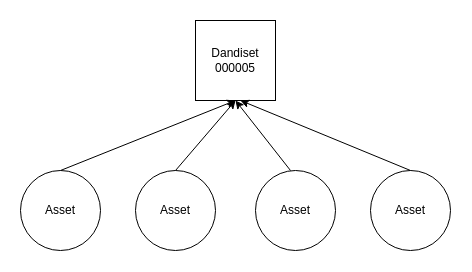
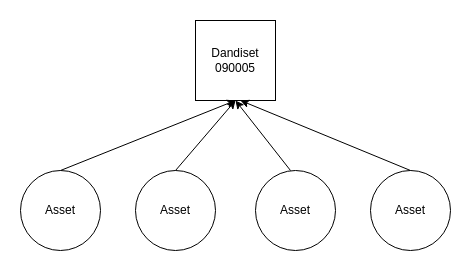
  <mxCell id="0" />
  <mxCell id="1" parent="0" />
  <mxCell id="2" value="" style="whiteSpace=wrap;html=1;aspect=fixed;" vertex="1" parent="1"><mxGeometry x="195" y="20" width="80" height="80" as="geometry" /></mxCell>
- <mxCell id="3" value="Dandiset 000005" style="text;html=1;align=center;verticalAlign=middle;whiteSpace=wrap;rounded=0;" vertex="1" parent="1"><mxGeometry x="205" y="45" width="60" height="30" as="geometry" /></mxCell>
+ <mxCell id="3" value="Dandiset 090005" style="text;html=1;align=center;verticalAlign=middle;whiteSpace=wrap;rounded=0;" vertex="1" parent="1"><mxGeometry x="205" y="45" width="60" height="30" as="geometry" /></mxCell>
  <mxCell id="4" value="" style="ellipse;whiteSpace=wrap;html=1;aspect=fixed;" vertex="1" parent="1"><mxGeometry x="20" y="170" width="80" height="80" as="geometry" /></mxCell>
  <mxCell id="5" value="Asset" style="text;html=1;align=center;verticalAlign=middle;whiteSpace=wrap;rounded=0;" vertex="1" parent="1"><mxGeometry x="30" y="195" width="60" height="30" as="geometry" /></mxCell>
  <mxCell id="6" value="" style="ellipse;whiteSpace=wrap;html=1;aspect=fixed;" vertex="1" parent="1"><mxGeometry x="135" y="170" width="80" height="80" as="geometry" /></mxCell>
  <mxCell id="7" value="Asset" style="text;html=1;align=center;verticalAlign=middle;whiteSpace=wrap;rounded=0;" vertex="1" parent="1"><mxGeometry x="145" y="195" width="60" height="30" as="geometry" /></mxCell>
  <mxCell id="8" value="" style="ellipse;whiteSpace=wrap;html=1;aspect=fixed;" vertex="1" parent="1"><mxGeometry x="255" y="170" width="80" height="80" as="geometry" /></mxCell>
  <mxCell id="9" value="Asset" style="text;html=1;align=center;verticalAlign=middle;whiteSpace=wrap;rounded=0;" vertex="1" parent="1"><mxGeometry x="265" y="195" width="60" height="30" as="geometry" /></mxCell>
  <mxCell id="10" value="" style="ellipse;whiteSpace=wrap;html=1;aspect=fixed;" vertex="1" parent="1"><mxGeometry x="370" y="170" width="80" height="80" as="geometry" /></mxCell>
  <mxCell id="11" value="Asset" style="text;html=1;align=center;verticalAlign=middle;whiteSpace=wrap;rounded=0;" vertex="1" parent="1"><mxGeometry x="380" y="195" width="60" height="30" as="geometry" /></mxCell>
  <mxCell id="12" value="" style="endArrow=classic;html=1;rounded=0;entryX=0.5;entryY=1;entryDx=0;entryDy=0;" edge="1" parent="1" target="2"><mxGeometry width="50" height="50" relative="1" as="geometry"><mxPoint x="60" y="170" as="sourcePoint" /><mxPoint x="110" y="120" as="targetPoint" /></mxGeometry></mxCell>
  <mxCell id="13" value="" style="endArrow=classic;html=1;rounded=0;entryX=0.5;entryY=1;entryDx=0;entryDy=0;" edge="1" parent="1" target="2"><mxGeometry width="50" height="50" relative="1" as="geometry"><mxPoint x="175" y="170" as="sourcePoint" /><mxPoint x="225" y="120" as="targetPoint" /></mxGeometry></mxCell>
  <mxCell id="14" value="" style="endArrow=classic;html=1;rounded=0;entryX=0.5;entryY=1;entryDx=0;entryDy=0;" edge="1" parent="1" target="2"><mxGeometry width="50" height="50" relative="1" as="geometry"><mxPoint x="290" y="170" as="sourcePoint" /><mxPoint x="340" y="120" as="targetPoint" /></mxGeometry></mxCell>
  <mxCell id="15" value="" style="endArrow=classic;html=1;rounded=0;" edge="1" parent="1"><mxGeometry width="50" height="50" relative="1" as="geometry"><mxPoint x="410" y="170" as="sourcePoint" /><mxPoint x="240" y="100" as="targetPoint" /></mxGeometry></mxCell>
